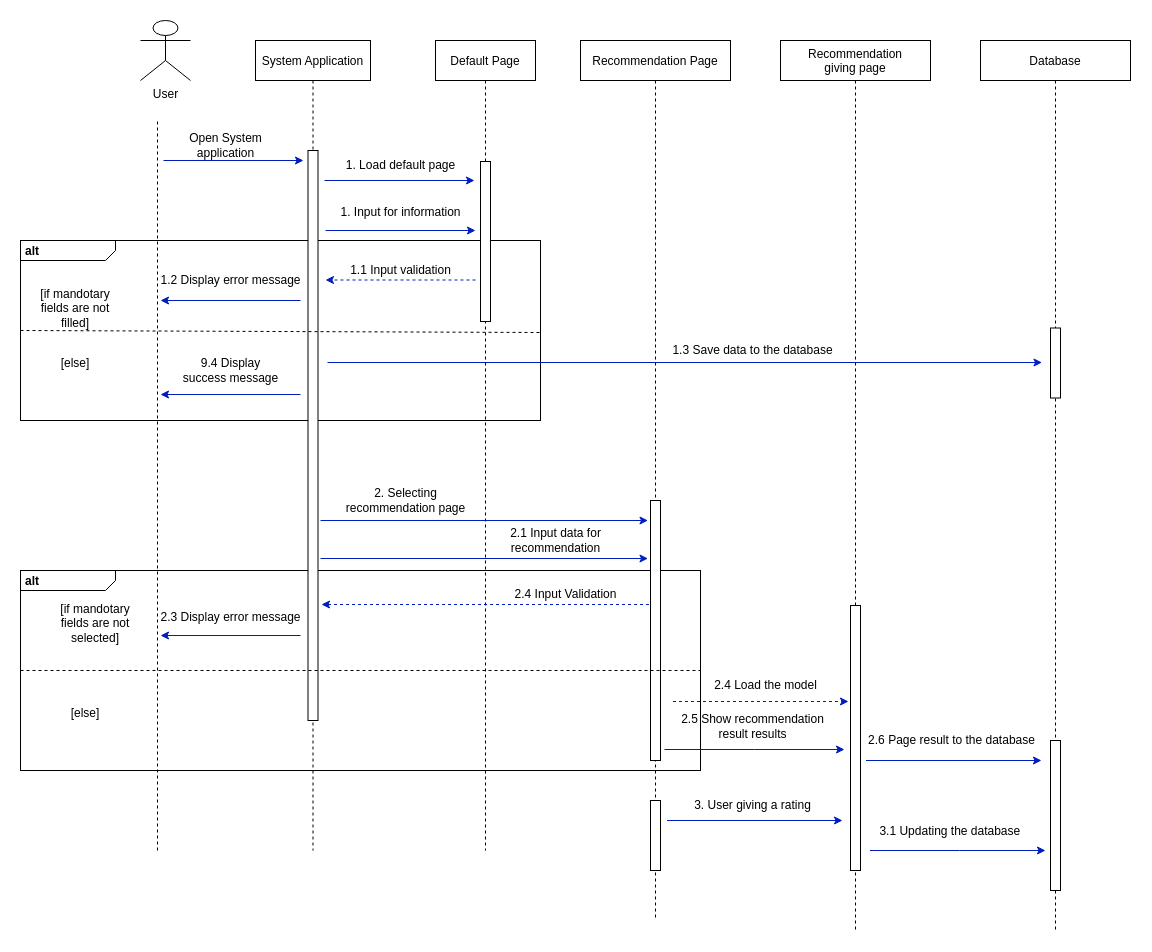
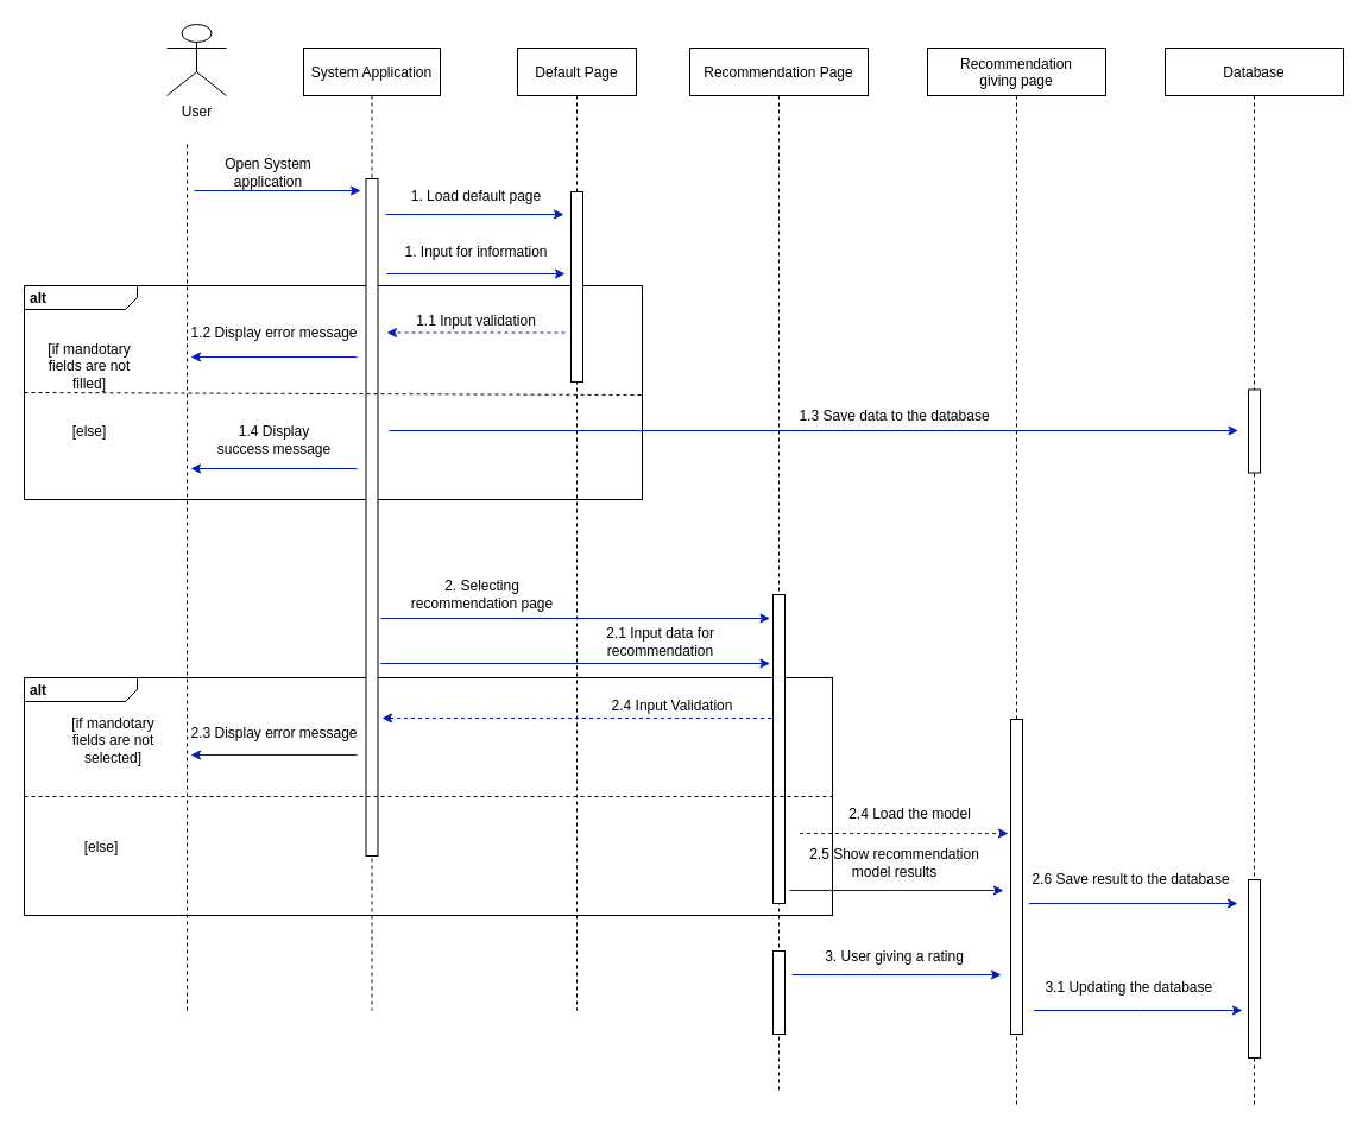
  <mxCell id="0" />
  <mxCell id="1" parent="0" />
  <mxCell id="2" value="&lt;p style=&quot;margin:0px;margin-top:4px;margin-left:5px;text-align:left;&quot;&gt;&lt;b&gt;alt&lt;/b&gt;&lt;/p&gt;" style="html=1;shape=mxgraph.sysml.package;overflow=fill;labelX=95;align=left;spacingLeft=5;verticalAlign=top;spacingTop=-3;" vertex="1" parent="1"><mxGeometry x="20" y="570" width="680" height="200" as="geometry" /></mxCell>
  <mxCell id="3" value="&lt;p style=&quot;margin:0px;margin-top:4px;margin-left:5px;text-align:left;&quot;&gt;&lt;b&gt;alt&lt;/b&gt;&lt;/p&gt;" style="html=1;shape=mxgraph.sysml.package;overflow=fill;labelX=95;align=left;spacingLeft=5;verticalAlign=top;spacingTop=-3;" vertex="1" parent="1"><mxGeometry x="20" y="240" width="520" height="180" as="geometry" /></mxCell>
  <mxCell id="4" value="System Application" style="shape=umlLifeline;perimeter=lifelinePerimeter;container=1;collapsible=0;recursiveResize=0;rounded=0;shadow=0;strokeWidth=1;" parent="1" vertex="1"><mxGeometry x="255" y="40" width="115" height="810" as="geometry" /></mxCell>
  <mxCell id="5" value="" style="points=[];perimeter=orthogonalPerimeter;rounded=0;shadow=0;strokeWidth=1;" parent="4" vertex="1"><mxGeometry x="52.5" y="110" width="10" height="570" as="geometry" /></mxCell>
  <mxCell id="6" value="Default Page" style="shape=umlLifeline;perimeter=lifelinePerimeter;container=1;collapsible=0;recursiveResize=0;rounded=0;shadow=0;strokeWidth=1;" parent="1" vertex="1"><mxGeometry x="435" y="40" width="100" height="810" as="geometry" /></mxCell>
  <mxCell id="7" value="" style="points=[];perimeter=orthogonalPerimeter;rounded=0;shadow=0;strokeWidth=1;" parent="6" vertex="1"><mxGeometry x="45" y="121" width="10" height="160" as="geometry" /></mxCell>
  <mxCell id="8" value="" style="endArrow=classic;html=1;rounded=0;fillColor=#0050ef;strokeColor=#001DBC;" edge="1" parent="6"><mxGeometry width="50" height="50" relative="1" as="geometry"><mxPoint x="-110" y="190" as="sourcePoint" /><mxPoint x="40" y="190" as="targetPoint" /></mxGeometry></mxCell>
  <mxCell id="9" value="" style="endArrow=classic;html=1;rounded=0;fillColor=#0050ef;strokeColor=#001DBC;" edge="1" parent="6"><mxGeometry width="50" height="50" relative="1" as="geometry"><mxPoint x="-115" y="480" as="sourcePoint" /><mxPoint x="212.5" y="480" as="targetPoint" /></mxGeometry></mxCell>
  <mxCell id="10" value="User" style="shape=umlActor;verticalLabelPosition=bottom;verticalAlign=top;html=1;" vertex="1" parent="1"><mxGeometry x="140" y="20" width="50" height="60" as="geometry" /></mxCell>
  <mxCell id="11" value="Recommendation Page" style="shape=umlLifeline;perimeter=lifelinePerimeter;container=1;collapsible=0;recursiveResize=0;rounded=0;shadow=0;strokeWidth=1;" vertex="1" parent="1"><mxGeometry x="580" y="40" width="150" height="880" as="geometry" /></mxCell>
  <mxCell id="12" value="" style="points=[];perimeter=orthogonalPerimeter;rounded=0;shadow=0;strokeWidth=1;" vertex="1" parent="11"><mxGeometry x="70" y="460" width="10" height="260" as="geometry" /></mxCell>
  <mxCell id="13" value="2.1 Input data for &lt;br&gt;recommendation" style="text;html=1;align=center;verticalAlign=middle;resizable=0;points=[];autosize=1;strokeColor=none;fillColor=none;" vertex="1" parent="11"><mxGeometry x="-80" y="480" width="110" height="40" as="geometry" /></mxCell>
  <mxCell id="14" value="" style="points=[];perimeter=orthogonalPerimeter;rounded=0;shadow=0;strokeWidth=1;" vertex="1" parent="11"><mxGeometry x="70" y="760" width="10" height="70" as="geometry" /></mxCell>
  <mxCell id="15" value="Recommendation &#10;giving page" style="shape=umlLifeline;perimeter=lifelinePerimeter;container=1;collapsible=0;recursiveResize=0;rounded=0;shadow=0;strokeWidth=1;" vertex="1" parent="1"><mxGeometry x="780" y="40" width="150" height="890" as="geometry" /></mxCell>
  <mxCell id="16" value="" style="points=[];perimeter=orthogonalPerimeter;rounded=0;shadow=0;strokeWidth=1;" vertex="1" parent="15"><mxGeometry x="70" y="565" width="10" height="265" as="geometry" /></mxCell>
  <mxCell id="17" value="" style="endArrow=classic;html=1;rounded=0;fillColor=#0050ef;strokeColor=#001DBC;" edge="1" parent="15"><mxGeometry width="50" height="50" relative="1" as="geometry"><mxPoint x="-113.5" y="780" as="sourcePoint" /><mxPoint x="62" y="780" as="targetPoint" /></mxGeometry></mxCell>
  <mxCell id="18" value="Database" style="shape=umlLifeline;perimeter=lifelinePerimeter;container=1;collapsible=0;recursiveResize=0;rounded=0;shadow=0;strokeWidth=1;" vertex="1" parent="1"><mxGeometry x="980" y="40" width="150" height="890" as="geometry" /></mxCell>
  <mxCell id="19" value="" style="points=[];perimeter=orthogonalPerimeter;rounded=0;shadow=0;strokeWidth=1;" vertex="1" parent="18"><mxGeometry x="70" y="287.5" width="10" height="70" as="geometry" /></mxCell>
  <mxCell id="20" value="" style="points=[];perimeter=orthogonalPerimeter;rounded=0;shadow=0;strokeWidth=1;" vertex="1" parent="18"><mxGeometry x="70" y="700" width="10" height="150" as="geometry" /></mxCell>
  <mxCell id="21" value="" style="endArrow=none;html=1;rounded=0;dashed=1;" edge="1" parent="1"><mxGeometry width="50" height="50" relative="1" as="geometry"><mxPoint x="157" y="850" as="sourcePoint" /><mxPoint x="157" y="120" as="targetPoint" /></mxGeometry></mxCell>
  <mxCell id="22" value="Open System &lt;br&gt;application" style="text;html=1;align=center;verticalAlign=middle;resizable=0;points=[];autosize=1;strokeColor=none;fillColor=none;" vertex="1" parent="1"><mxGeometry x="175" y="125" width="100" height="40" as="geometry" /></mxCell>
  <mxCell id="23" value="" style="endArrow=classic;html=1;rounded=0;fillColor=#0050ef;strokeColor=#001DBC;" edge="1" parent="1"><mxGeometry width="50" height="50" relative="1" as="geometry"><mxPoint x="163" y="160" as="sourcePoint" /><mxPoint x="303" y="160" as="targetPoint" /></mxGeometry></mxCell>
  <mxCell id="24" value="" style="endArrow=classic;html=1;rounded=0;fillColor=#0050ef;strokeColor=#001DBC;" edge="1" parent="1"><mxGeometry width="50" height="50" relative="1" as="geometry"><mxPoint x="324" y="180" as="sourcePoint" /><mxPoint x="474" y="180" as="targetPoint" /></mxGeometry></mxCell>
  <mxCell id="25" value="1. Load default page" style="text;html=1;align=center;verticalAlign=middle;resizable=0;points=[];autosize=1;strokeColor=none;fillColor=none;" vertex="1" parent="1"><mxGeometry x="335" y="150" width="130" height="30" as="geometry" /></mxCell>
  <mxCell id="26" value="1. Input for information" style="text;html=1;align=center;verticalAlign=middle;resizable=0;points=[];autosize=1;strokeColor=none;fillColor=none;" vertex="1" parent="1"><mxGeometry x="320" y="197" width="160" height="30" as="geometry" /></mxCell>
  <mxCell id="27" value="" style="endArrow=classic;html=1;rounded=0;dashed=1;fillColor=#0050ef;strokeColor=#001DBC;" edge="1" parent="1"><mxGeometry width="50" height="50" relative="1" as="geometry"><mxPoint x="475" y="279.5" as="sourcePoint" /><mxPoint x="325" y="279.5" as="targetPoint" /></mxGeometry></mxCell>
  <mxCell id="28" value="1.1 Input validation" style="text;html=1;align=center;verticalAlign=middle;resizable=0;points=[];autosize=1;strokeColor=none;fillColor=none;" vertex="1" parent="1"><mxGeometry x="340" y="255" width="120" height="30" as="geometry" /></mxCell>
  <mxCell id="29" value="" style="endArrow=classic;html=1;rounded=0;fillColor=#0050ef;strokeColor=#001DBC;" edge="1" parent="1"><mxGeometry width="50" height="50" relative="1" as="geometry"><mxPoint x="300" y="300" as="sourcePoint" /><mxPoint x="160" y="300" as="targetPoint" /></mxGeometry></mxCell>
  <mxCell id="30" value="1.2 Display error message" style="text;html=1;align=center;verticalAlign=middle;resizable=0;points=[];autosize=1;strokeColor=none;fillColor=none;" vertex="1" parent="1"><mxGeometry x="150" y="265" width="160" height="30" as="geometry" /></mxCell>
  <mxCell id="31" value="[if mandotary fields are not filled]" style="text;html=1;strokeColor=none;fillColor=none;align=center;verticalAlign=middle;whiteSpace=wrap;rounded=0;" vertex="1" parent="1"><mxGeometry x="30" y="295" width="90" height="25" as="geometry" /></mxCell>
  <mxCell id="32" value="" style="endArrow=none;dashed=1;html=1;rounded=0;exitX=0;exitY=0.5;exitDx=0;exitDy=0;exitPerimeter=0;entryX=1;entryY=0.75;entryDx=0;entryDy=0;entryPerimeter=0;" edge="1" parent="1" source="3"><mxGeometry width="50" height="50" relative="1" as="geometry"><mxPoint y="332" as="sourcePoint" x="60" /><mxPoint x="540" y="332" as="targetPoint" /></mxGeometry></mxCell>
  <mxCell id="33" value="[else]" style="text;html=1;strokeColor=none;fillColor=none;align=center;verticalAlign=middle;whiteSpace=wrap;rounded=0;" vertex="1" parent="1"><mxGeometry x="30" y="350" width="90" height="25" as="geometry" /></mxCell>
  <mxCell id="34" value="" style="endArrow=classic;html=1;rounded=0;fillColor=#0050ef;strokeColor=#001DBC;" edge="1" parent="1"><mxGeometry width="50" height="50" relative="1" as="geometry"><mxPoint x="300" y="394" as="sourcePoint" /><mxPoint x="160" y="394" as="targetPoint" /></mxGeometry></mxCell>
- <mxCell id="35" value="9.4 Display &lt;br&gt;success message" style="text;html=1;align=center;verticalAlign=middle;resizable=0;points=[];autosize=1;strokeColor=none;fillColor=none;" vertex="1" parent="1"><mxGeometry x="170" y="350" width="120" height="40" as="geometry" /></mxCell>
+ <mxCell id="35" value="1.4 Display &lt;br&gt;success message" style="text;html=1;align=center;verticalAlign=middle;resizable=0;points=[];autosize=1;strokeColor=none;fillColor=none;" vertex="1" parent="1"><mxGeometry x="170" y="350" width="120" height="40" as="geometry" /></mxCell>
  <mxCell id="36" value="" style="endArrow=classic;html=1;rounded=0;fillColor=#0050ef;strokeColor=#001DBC;" edge="1" parent="1"><mxGeometry width="50" height="50" relative="1" as="geometry"><mxPoint x="327" y="362" as="sourcePoint" /><mxPoint x="1041.5" y="362" as="targetPoint" /></mxGeometry></mxCell>
  <mxCell id="37" value="1.3 Save data to the database" style="text;html=1;align=center;verticalAlign=middle;resizable=0;points=[];autosize=1;strokeColor=none;fillColor=none;" vertex="1" parent="1"><mxGeometry x="662" y="335" width="180" height="30" as="geometry" /></mxCell>
  <mxCell id="38" value="2. Selecting &lt;br&gt;recommendation page" style="text;html=1;align=center;verticalAlign=middle;resizable=0;points=[];autosize=1;strokeColor=none;fillColor=none;" vertex="1" parent="1"><mxGeometry x="335" y="480" width="140" height="40" as="geometry" /></mxCell>
  <mxCell id="39" value="" style="endArrow=classic;html=1;rounded=0;fillColor=#0050ef;strokeColor=#001DBC;" edge="1" parent="1"><mxGeometry width="50" height="50" relative="1" as="geometry"><mxPoint x="320" y="558" as="sourcePoint" /><mxPoint x="647.5" y="558" as="targetPoint" /></mxGeometry></mxCell>
  <mxCell id="40" value="" style="endArrow=classic;html=1;rounded=0;dashed=1;fillColor=#0050ef;strokeColor=#001DBC;" edge="1" parent="1"><mxGeometry width="50" height="50" relative="1" as="geometry"><mxPoint x="648.5" y="604" as="sourcePoint" /><mxPoint x="321" y="604" as="targetPoint" /></mxGeometry></mxCell>
  <mxCell id="41" value="2.4 Input Validation" style="text;html=1;align=center;verticalAlign=middle;resizable=0;points=[];autosize=1;strokeColor=none;fillColor=none;" vertex="1" parent="1"><mxGeometry x="500" y="579" width="130" height="30" as="geometry" /></mxCell>
  <mxCell id="42" value="[if mandotary fields are not selected]" style="text;html=1;strokeColor=none;fillColor=none;align=center;verticalAlign=middle;whiteSpace=wrap;rounded=0;" vertex="1" parent="1"><mxGeometry x="50" y="610" width="90" height="25" as="geometry" /></mxCell>
  <mxCell id="43" value="" style="endArrow=classic;html=1;rounded=0;fillColor=#0050ef;strokeColor=#001DBC;" edge="1" parent="1"><mxGeometry width="50" height="50" relative="1" as="geometry"><mxPoint x="300" y="635" as="sourcePoint" /><mxPoint x="160" y="635" as="targetPoint" /></mxGeometry></mxCell>
  <mxCell id="44" value="2.3 Display error message" style="text;html=1;align=center;verticalAlign=middle;resizable=0;points=[];autosize=1;strokeColor=none;fillColor=none;" vertex="1" parent="1"><mxGeometry x="150" y="602" width="160" height="30" as="geometry" /></mxCell>
  <mxCell id="45" value="[else]" style="text;html=1;strokeColor=none;fillColor=none;align=center;verticalAlign=middle;whiteSpace=wrap;rounded=0;" vertex="1" parent="1"><mxGeometry x="40" y="700" width="90" height="25" as="geometry" /></mxCell>
  <mxCell id="46" value="" style="endArrow=none;dashed=1;html=1;rounded=0;exitX=0;exitY=0.5;exitDx=0;exitDy=0;exitPerimeter=0;entryX=1;entryY=0.5;entryDx=0;entryDy=0;entryPerimeter=0;" edge="1" parent="1" source="2" target="2"><mxGeometry width="50" height="50" relative="1" as="geometry"><mxPoint x="220" y="510" as="sourcePoint" /><mxPoint x="270" y="460" as="targetPoint" /></mxGeometry></mxCell>
  <mxCell id="47" value="" style="endArrow=classic;html=1;rounded=0;fillColor=#0050ef;strokeColor=#001DBC;" edge="1" parent="1"><mxGeometry width="50" height="50" relative="1" as="geometry"><mxPoint x="664" y="749" as="sourcePoint" /><mxPoint x="844" y="749" as="targetPoint" /><Array as="points"><mxPoint x="754" y="749" /></Array></mxGeometry></mxCell>
- <mxCell id="48" value="2.5 Show recommendation &lt;br&gt;result results" style="text;html=1;align=center;verticalAlign=middle;resizable=0;points=[];autosize=1;strokeColor=none;fillColor=none;" vertex="1" parent="1"><mxGeometry x="667" y="706" width="170" height="40" as="geometry" /></mxCell>
+ <mxCell id="48" value="2.5 Show recommendation &lt;br&gt;model results" style="text;html=1;align=center;verticalAlign=middle;resizable=0;points=[];autosize=1;strokeColor=none;fillColor=none;" vertex="1" parent="1"><mxGeometry x="667" y="706" width="170" height="40" as="geometry" /></mxCell>
  <mxCell id="49" value="" style="endArrow=classic;html=1;rounded=0;fillColor=#0050ef;strokeColor=#001DBC;" edge="1" parent="1"><mxGeometry width="50" height="50" relative="1" as="geometry"><mxPoint x="865.5" y="760" as="sourcePoint" /><mxPoint x="1041" y="760" as="targetPoint" /></mxGeometry></mxCell>
- <mxCell id="50" value="2.6 Page result to the database" style="text;html=1;align=center;verticalAlign=middle;resizable=0;points=[];autosize=1;strokeColor=none;fillColor=none;" vertex="1" parent="1"><mxGeometry x="856" y="725" width="190" height="30" as="geometry" /></mxCell>
+ <mxCell id="50" value="2.6 Save result to the database" style="text;html=1;align=center;verticalAlign=middle;resizable=0;points=[];autosize=1;strokeColor=none;fillColor=none;" vertex="1" parent="1"><mxGeometry x="856" y="725" width="190" height="30" as="geometry" /></mxCell>
  <mxCell id="51" value="3. User giving a rating" style="text;html=1;align=center;verticalAlign=middle;resizable=0;points=[];autosize=1;strokeColor=none;fillColor=none;" vertex="1" parent="1"><mxGeometry x="682" y="790" width="140" height="30" as="geometry" /></mxCell>
  <mxCell id="52" value="" style="endArrow=classic;html=1;rounded=0;fillColor=#0050ef;strokeColor=#001DBC;" edge="1" parent="1"><mxGeometry width="50" height="50" relative="1" as="geometry"><mxPoint x="869.5" y="850" as="sourcePoint" /><mxPoint x="1045" y="850" as="targetPoint" /><Array as="points"><mxPoint x="959" y="850" /></Array></mxGeometry></mxCell>
  <mxCell id="53" value="3.1 Updating the database&amp;nbsp;" style="text;html=1;align=center;verticalAlign=middle;resizable=0;points=[];autosize=1;strokeColor=none;fillColor=none;" vertex="1" parent="1"><mxGeometry x="866" y="816" width="170" height="30" as="geometry" /></mxCell>
  <mxCell id="54" value="2.4 Load the model" style="text;html=1;align=center;verticalAlign=middle;resizable=0;points=[];autosize=1;strokeColor=none;fillColor=none;" vertex="1" parent="1"><mxGeometry x="700" y="670" width="130" height="30" as="geometry" /></mxCell>
  <mxCell id="55" value="" style="endArrow=classic;html=1;rounded=0;dashed=1;fillColor=#0050ef;strokeColor=#001DBC;" edge="1" parent="1"><mxGeometry width="50" height="50" relative="1" as="geometry"><mxPoint x="672.5" y="701" as="sourcePoint" /><mxPoint x="848" y="701" as="targetPoint" /></mxGeometry></mxCell>
